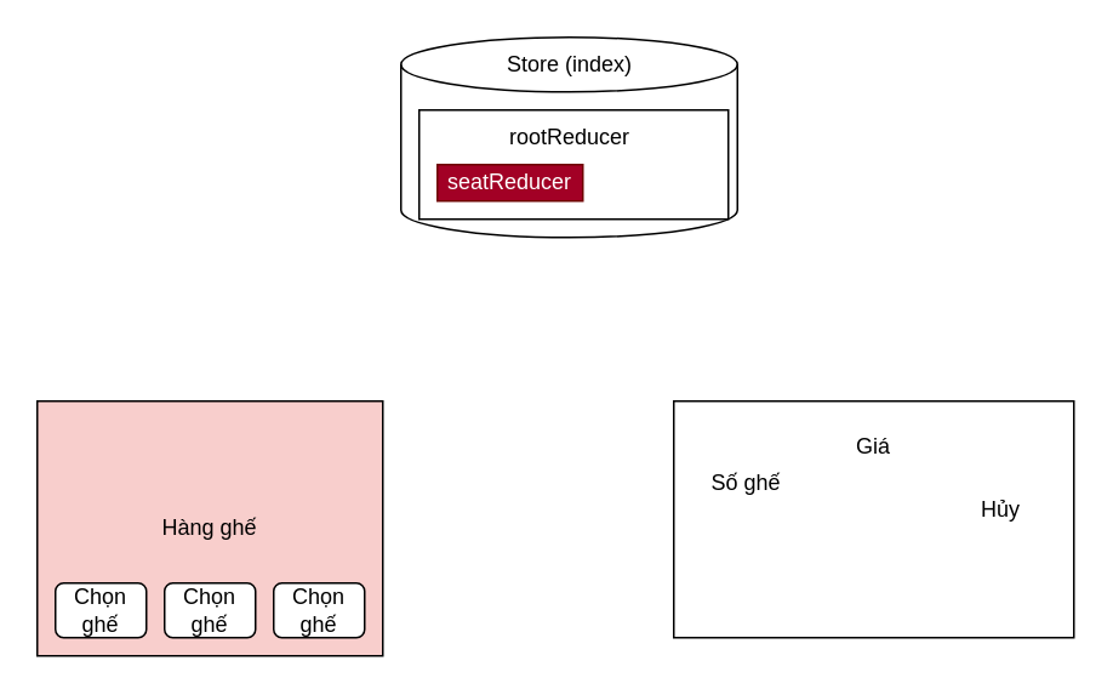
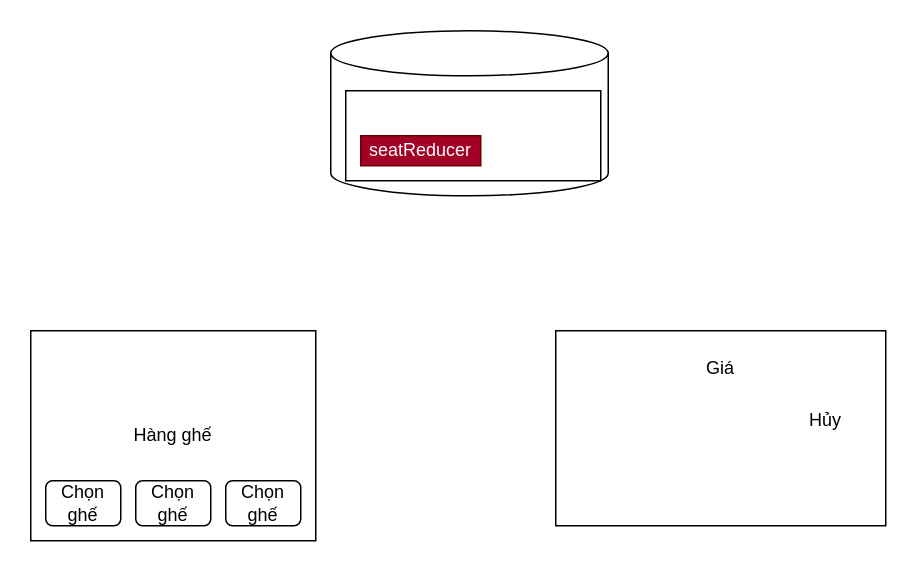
  <mxCell id="0" />
  <mxCell id="1" parent="0" />
- <mxCell id="2" value="Hàng ghế" style="rounded=0;whiteSpace=wrap;html=1;fillColor=#f8cecc;" parent="1" vertex="1"><mxGeometry x="20" y="220" width="190" height="140" as="geometry" /></mxCell>
+ <mxCell id="2" value="Hàng ghế" style="rounded=0;whiteSpace=wrap;html=1;" parent="1" vertex="1"><mxGeometry x="20" y="220" width="190" height="140" as="geometry" /></mxCell>
  <mxCell id="3" value="" style="shape=cylinder3;whiteSpace=wrap;html=1;boundedLbl=1;backgroundOutline=1;size=15;" parent="1" vertex="1"><mxGeometry x="220" y="20" width="185" height="110" as="geometry" /></mxCell>
- <mxCell id="4" value="Store (index)" style="text;html=1;strokeColor=none;fillColor=none;align=center;verticalAlign=middle;whiteSpace=wrap;rounded=0;" parent="1" vertex="1"><mxGeometry x="268.75" y="20" width="87.5" height="30" as="geometry" /></mxCell>
  <mxCell id="5" value="" style="rounded=0;whiteSpace=wrap;html=1;" parent="1" vertex="1"><mxGeometry x="230" y="60" width="170" height="60" as="geometry" /></mxCell>
  <mxCell id="6" value="seatReducer" style="whiteSpace=wrap;html=1;fillColor=#a20025;strokeColor=#6F0000;fontColor=#ffffff;rounded=0;" parent="1" vertex="1"><mxGeometry x="240" y="90" width="80" height="20" as="geometry" /></mxCell>
- <mxCell id="7" value="rootReducer" style="text;html=1;strokeColor=none;fillColor=none;align=center;verticalAlign=middle;whiteSpace=wrap;rounded=0;" parent="1" vertex="1"><mxGeometry x="282.5" y="60" width="60" height="30" as="geometry" /></mxCell>
  <mxCell id="8" value="Chọn ghế" style="rounded=1;whiteSpace=wrap;html=1;" parent="1" vertex="1"><mxGeometry x="30" y="320" width="50" height="30" as="geometry" /></mxCell>
  <mxCell id="9" value="Chọn ghế" style="rounded=1;whiteSpace=wrap;html=1;" parent="1" vertex="1"><mxGeometry x="90" y="320" width="50" height="30" as="geometry" /></mxCell>
  <mxCell id="10" value="Chọn ghế" style="rounded=1;whiteSpace=wrap;html=1;" parent="1" vertex="1"><mxGeometry x="150" y="320" width="50" height="30" as="geometry" /></mxCell>
  <mxCell id="11" value="" style="rounded=0;whiteSpace=wrap;html=1;" parent="1" vertex="1"><mxGeometry x="370" y="220" width="220" height="130" as="geometry" /></mxCell>
- <mxCell id="12" value="Số ghế" style="text;html=1;strokeColor=none;fillColor=none;align=center;verticalAlign=middle;whiteSpace=wrap;rounded=0;" parent="1" vertex="1"><mxGeometry x="380" y="250" width="60" height="30" as="geometry" /></mxCell>
  <mxCell id="13" value="Giá" style="text;html=1;strokeColor=none;fillColor=none;align=center;verticalAlign=middle;whiteSpace=wrap;rounded=0;" parent="1" vertex="1"><mxGeometry x="450" y="230" width="60" height="30" as="geometry" /></mxCell>
  <mxCell id="14" value="Hủy" style="text;html=1;strokeColor=none;fillColor=none;align=center;verticalAlign=middle;whiteSpace=wrap;rounded=0;" parent="1" vertex="1"><mxGeometry x="520" y="265" width="60" height="30" as="geometry" /></mxCell>
